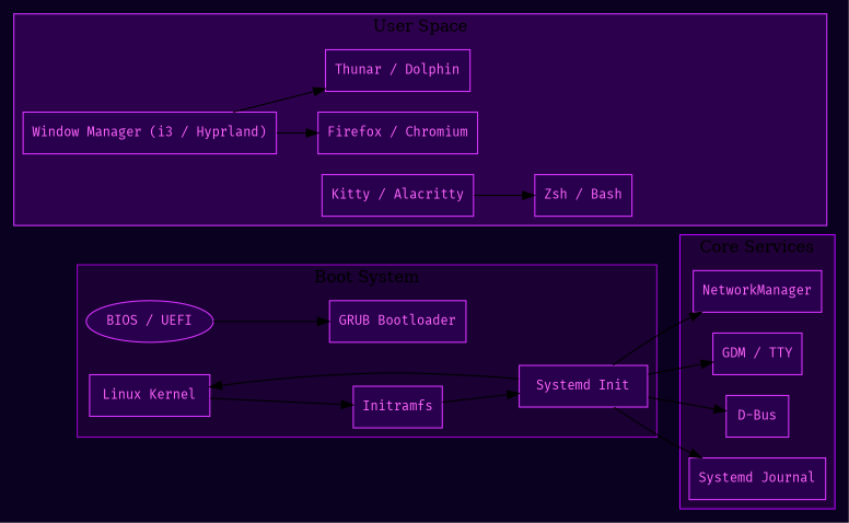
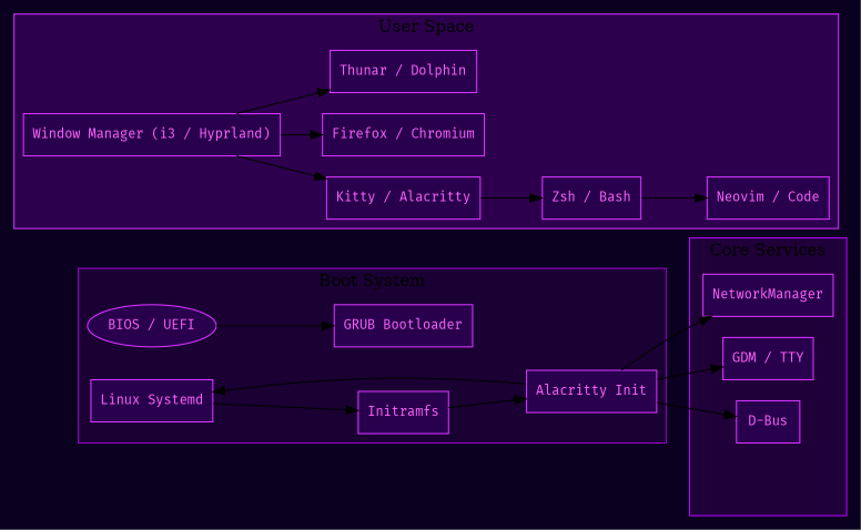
  digraph {
    bgcolor="#0a001f"
    rankdir=LR
    node [color="#d633ff" fillcolor="#29004d" fontcolor="#ff66ff" fontname="Fira Code" fontsize=11 shape=rect style=filled]
    n1 [label="BIOS / UEFI" shape=ellipse]
    n2 [label="GRUB Bootloader"]
-   n3 [label="Linux Kernel"]
+   n3 [label="Linux Systemd"]
    n4 [label=Initramfs]
-   n5 [label="Systemd Init"]
+   n5 [label="Alacritty Init"]
    n6 [label=NetworkManager]
    n7 [label="GDM / TTY"]
    n8 [label="D-Bus"]
-   n9 [label="Systemd Journal"]
    n10 [label="Window Manager (i3 / Hyprland)"]
    n11 [label="Kitty / Alacritty"]
    n12 [label="Zsh / Bash"]
+   n13 [label="Neovim / Code"]
    n14 [label="Firefox / Chromium"]
    n15 [label="Thunar / Dolphin"]
    subgraph cluster_1 {
      color="#9900cc"
      fillcolor="#1a0033"
      label="Boot System"
      style=filled
      n1
      n2
      n3
      n4
      n5
    }
    subgraph cluster_2 {
      color="#b300ff"
      fillcolor="#200038"
      label="Core Services"
      style=filled
      n6
      n7
      n8
-     n9
    }
    subgraph cluster_3 {
      color="#cc33ff"
      fillcolor="#2d004d"
      label="User Space"
      style=filled
      n10
      n11
      n12
+     n13
      n14
      n15
    }
    n1 -> n2
    n3 -> n4
    n4 -> n5
    n5 -> n3
    n5 -> n6
    n5 -> n7
    n5 -> n8
-   n5 -> n9
+   n10 -> n11
    n10 -> n14
    n10 -> n15
    n11 -> n12
+   n12 -> n13
  }
